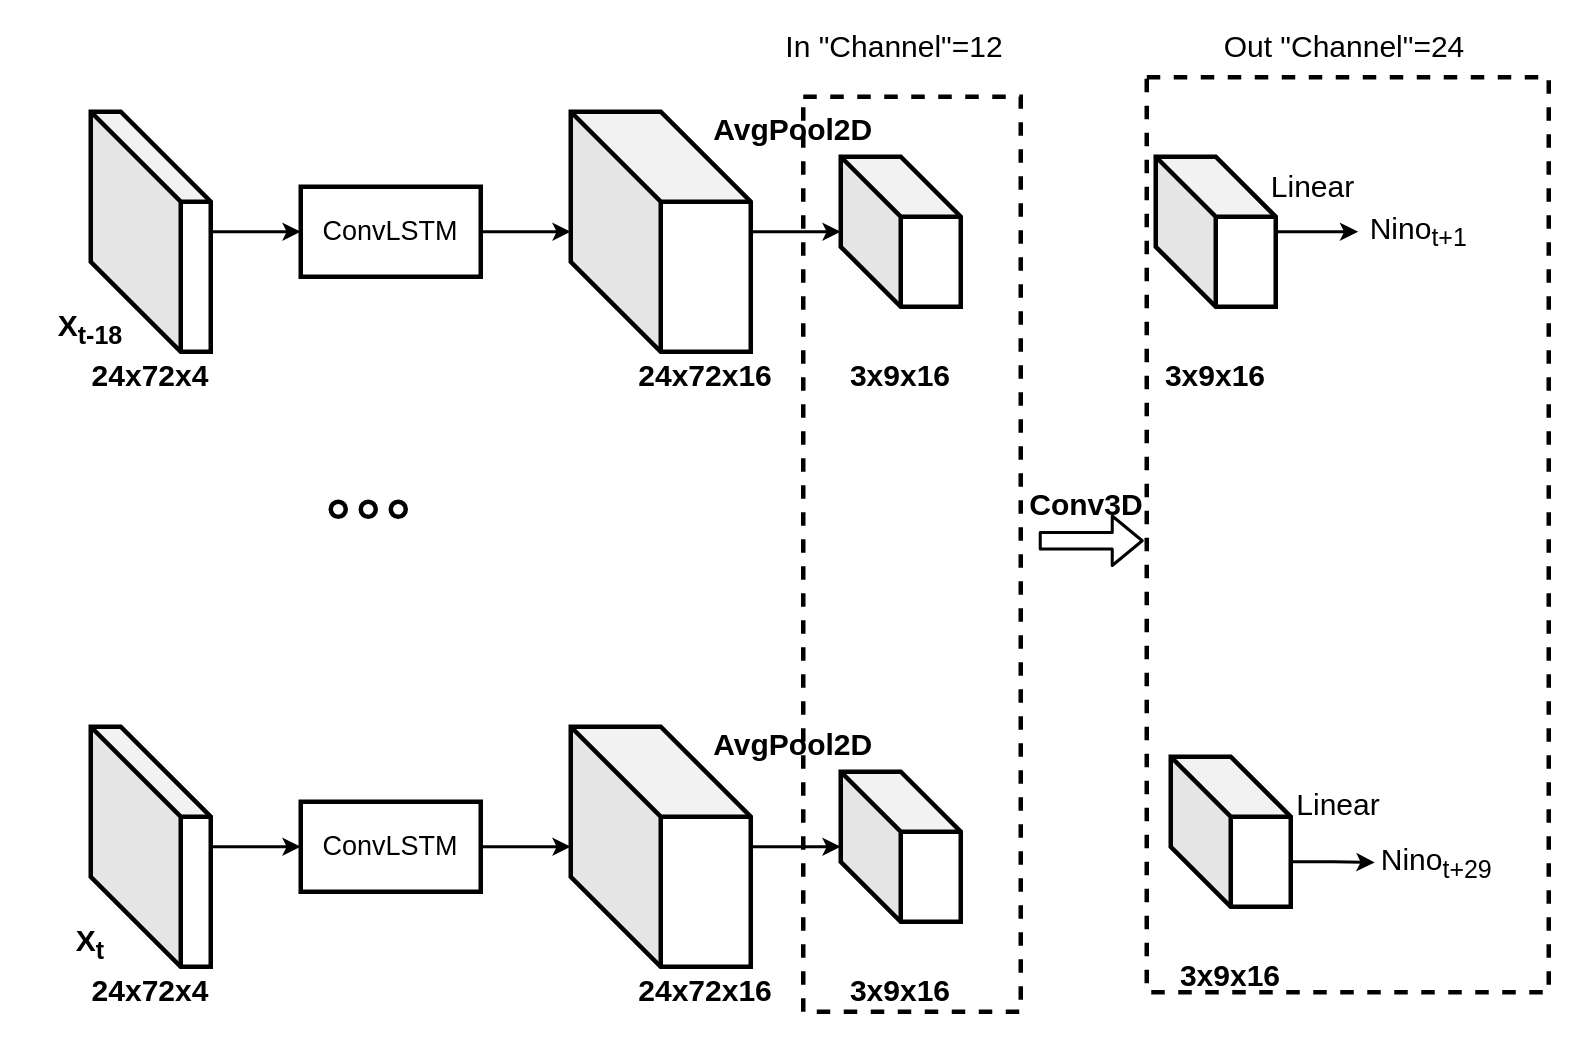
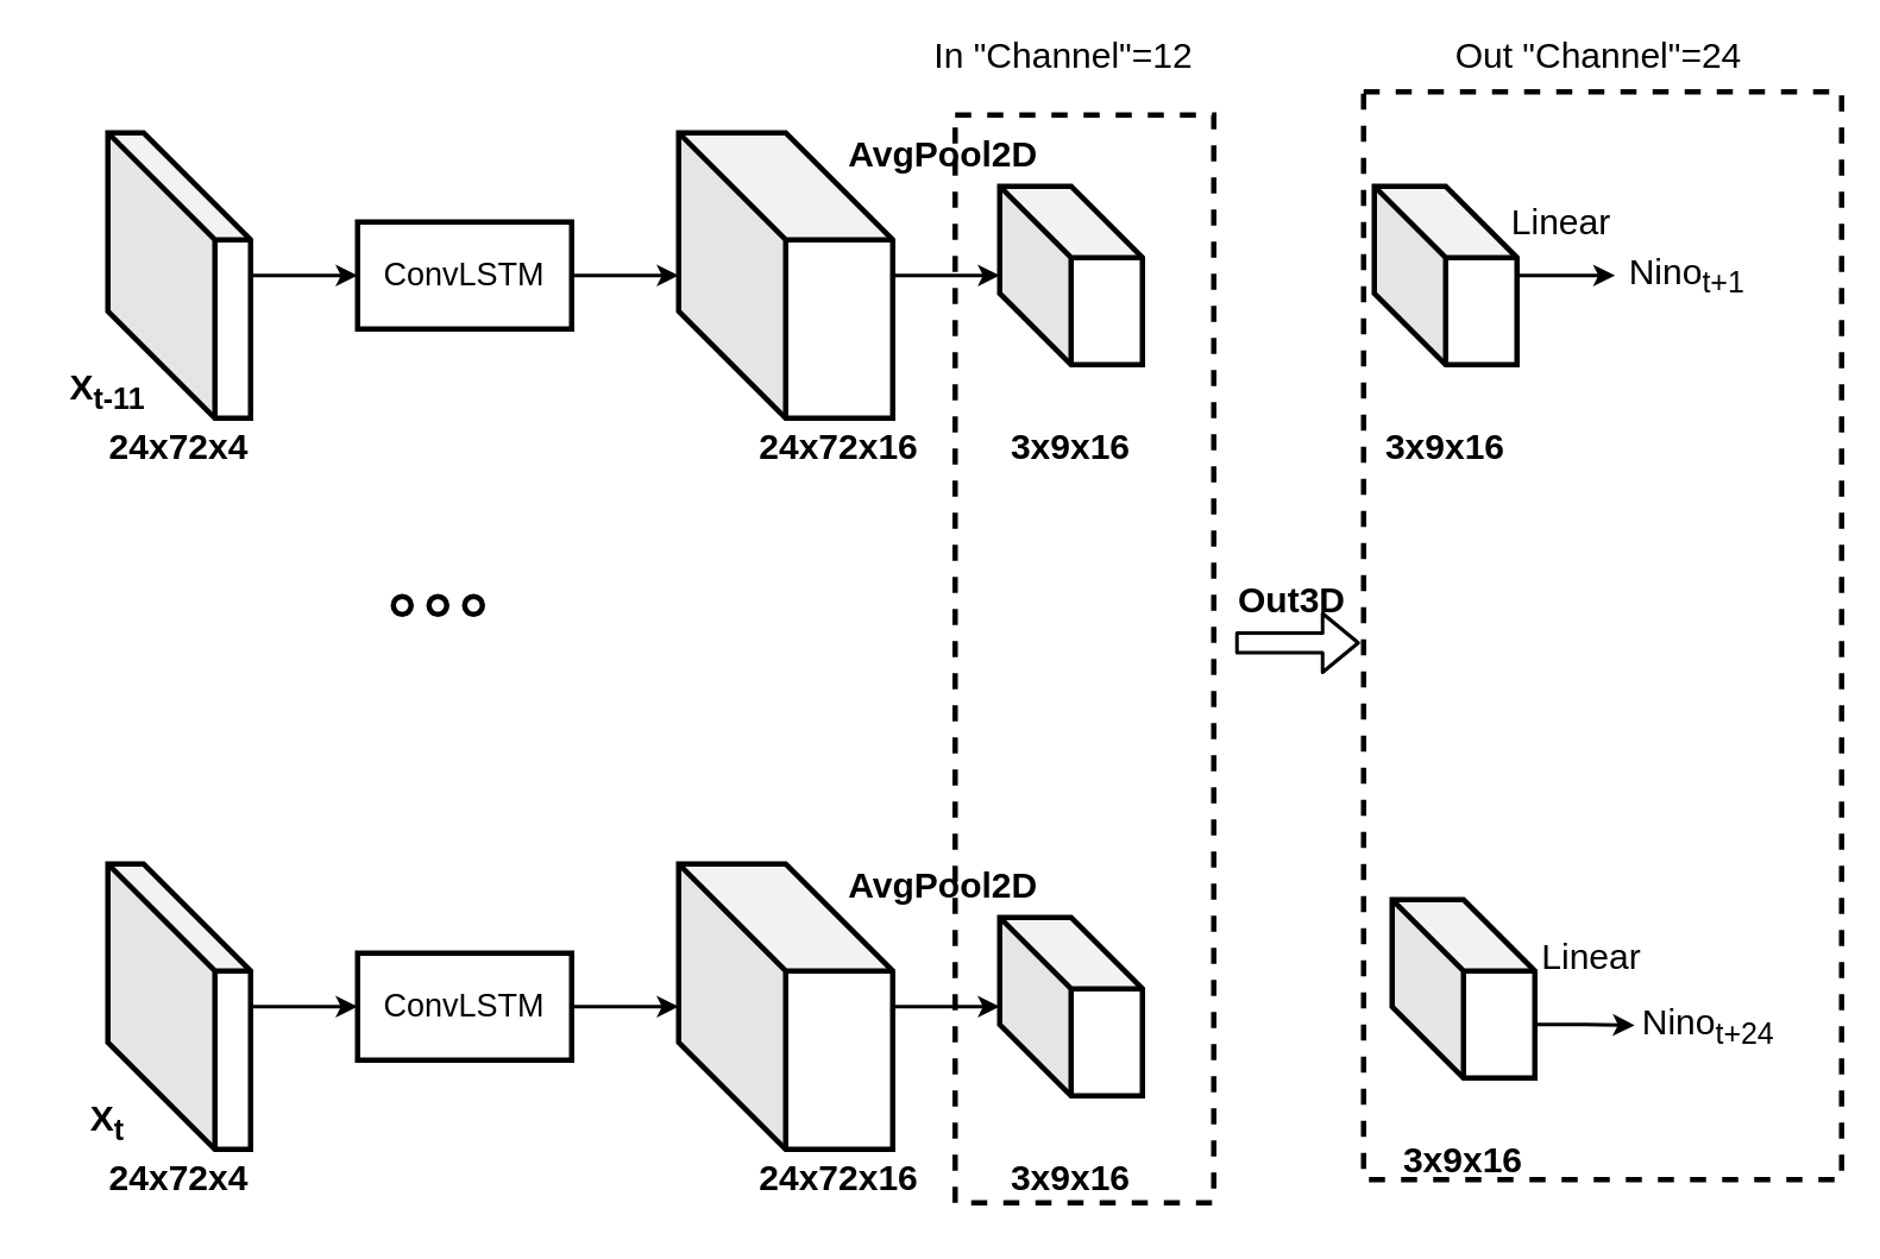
  <mxCell id="0" />
  <mxCell id="1" parent="0" />
  <mxCell id="2" value="" style="rounded=0;whiteSpace=wrap;html=1;labelBackgroundColor=none;strokeColor=#000000;strokeWidth=3;fontSize=20;fontColor=#000000;fillColor=none;dashed=1;" vertex="1" parent="1"><mxGeometry x="764" y="51" width="268" height="610" as="geometry" /></mxCell>
  <mxCell id="3" value="" style="edgeStyle=orthogonalEdgeStyle;rounded=0;orthogonalLoop=1;jettySize=auto;html=1;strokeColor=#000000;strokeWidth=2;" edge="1" parent="1" source="4" target="6"><mxGeometry relative="1" as="geometry" /></mxCell>
  <mxCell id="4" value="" style="shape=cube;whiteSpace=wrap;html=1;boundedLbl=1;backgroundOutline=1;darkOpacity=0.05;darkOpacity2=0.1;strokeColor=#000000;strokeWidth=3;fillColor=none;size=60;" vertex="1" parent="1"><mxGeometry x="60" y="74" width="80" height="160" as="geometry" /></mxCell>
  <mxCell id="5" value="" style="edgeStyle=orthogonalEdgeStyle;rounded=0;orthogonalLoop=1;jettySize=auto;html=1;strokeColor=#000000;strokeWidth=2;" edge="1" parent="1" source="6" target="10"><mxGeometry relative="1" as="geometry" /></mxCell>
  <mxCell id="6" value="&lt;font color=&quot;#000000&quot; style=&quot;font-size: 18px&quot;&gt;ConvLSTM&lt;/font&gt;" style="whiteSpace=wrap;html=1;strokeColor=#000000;strokeWidth=3;fillColor=none;" vertex="1" parent="1"><mxGeometry x="200" y="124" width="120" height="60" as="geometry" /></mxCell>
- <mxCell id="7" value="&lt;font color=&quot;#000000&quot; size=&quot;1&quot;&gt;&lt;b style=&quot;font-size: 20px&quot;&gt;X&lt;sub&gt;t-18&lt;/sub&gt;&lt;/b&gt;&lt;/font&gt;" style="text;html=1;strokeColor=none;fillColor=none;align=center;verticalAlign=middle;whiteSpace=wrap;rounded=0;" vertex="1" parent="1"><mxGeometry x="20" y="194" width="80" height="50" as="geometry" /></mxCell>
+ <mxCell id="7" value="&lt;font color=&quot;#000000&quot; size=&quot;1&quot;&gt;&lt;b style=&quot;font-size: 20px&quot;&gt;X&lt;sub&gt;t-11&lt;/sub&gt;&lt;/b&gt;&lt;/font&gt;" style="text;html=1;strokeColor=none;fillColor=none;align=center;verticalAlign=middle;whiteSpace=wrap;rounded=0;" vertex="1" parent="1"><mxGeometry x="20" y="194" width="80" height="50" as="geometry" /></mxCell>
  <mxCell id="8" value="" style="edgeStyle=orthogonalEdgeStyle;rounded=0;orthogonalLoop=1;jettySize=auto;html=1;strokeColor=#000000;strokeWidth=2;" edge="1" parent="1" source="10" target="13"><mxGeometry relative="1" as="geometry" /></mxCell>
  <mxCell id="9" value="&lt;font style=&quot;font-size: 20px;&quot;&gt;&lt;b style=&quot;font-size: 20px;&quot;&gt;AvgPool2D&lt;/b&gt;&lt;/font&gt;" style="edgeLabel;html=1;align=center;verticalAlign=middle;resizable=0;points=[];labelBackgroundColor=none;fontColor=#000000;fontSize=20;" vertex="1" connectable="0" parent="8"><mxGeometry x="-0.144" relative="1" as="geometry"><mxPoint x="1.33" y="-70" as="offset" /></mxGeometry></mxCell>
  <mxCell id="10" value="" style="shape=cube;whiteSpace=wrap;html=1;boundedLbl=1;backgroundOutline=1;darkOpacity=0.05;darkOpacity2=0.1;strokeColor=#000000;strokeWidth=3;fillColor=none;size=60;" vertex="1" parent="1"><mxGeometry x="380" y="74" width="120" height="160" as="geometry" /></mxCell>
  <mxCell id="11" value="&lt;font color=&quot;#000000&quot;&gt;&lt;span style=&quot;font-size: 20px&quot;&gt;&lt;b&gt;24x72x4&lt;/b&gt;&lt;/span&gt;&lt;/font&gt;" style="text;html=1;strokeColor=none;fillColor=none;align=center;verticalAlign=middle;whiteSpace=wrap;rounded=0;" vertex="1" parent="1"><mxGeometry x="60" y="224" width="80" height="50" as="geometry" /></mxCell>
  <mxCell id="12" value="&lt;font color=&quot;#000000&quot;&gt;&lt;span style=&quot;font-size: 20px&quot;&gt;&lt;b&gt;24x72x16&lt;/b&gt;&lt;/span&gt;&lt;/font&gt;" style="text;html=1;strokeColor=none;fillColor=none;align=center;verticalAlign=middle;whiteSpace=wrap;rounded=0;" vertex="1" parent="1"><mxGeometry x="430" y="224" width="80" height="50" as="geometry" /></mxCell>
  <mxCell id="13" value="" style="shape=cube;whiteSpace=wrap;html=1;boundedLbl=1;backgroundOutline=1;darkOpacity=0.05;darkOpacity2=0.1;strokeColor=#000000;strokeWidth=3;fillColor=none;size=40;" vertex="1" parent="1"><mxGeometry x="560" y="104" width="80" height="100" as="geometry" /></mxCell>
  <mxCell id="14" value="&lt;font color=&quot;#000000&quot;&gt;&lt;span style=&quot;font-size: 20px&quot;&gt;&lt;b&gt;3x9x16&lt;/b&gt;&lt;/span&gt;&lt;/font&gt;" style="text;html=1;strokeColor=none;fillColor=none;align=center;verticalAlign=middle;whiteSpace=wrap;rounded=0;" vertex="1" parent="1"><mxGeometry x="560" y="224" width="80" height="50" as="geometry" /></mxCell>
  <mxCell id="15" value="" style="edgeStyle=orthogonalEdgeStyle;rounded=0;orthogonalLoop=1;jettySize=auto;html=1;strokeColor=#000000;strokeWidth=2;fontSize=20;fontColor=#000000;entryX=0;entryY=0.5;entryDx=0;entryDy=0;" edge="1" parent="1" source="16" target="39"><mxGeometry relative="1" as="geometry"><mxPoint x="900" y="154" as="targetPoint" /></mxGeometry></mxCell>
  <mxCell id="16" value="" style="shape=cube;whiteSpace=wrap;html=1;boundedLbl=1;backgroundOutline=1;darkOpacity=0.05;darkOpacity2=0.1;strokeColor=#000000;strokeWidth=3;fillColor=none;size=40;" vertex="1" parent="1"><mxGeometry x="770" y="104" width="80" height="100" as="geometry" /></mxCell>
  <mxCell id="17" value="&lt;font color=&quot;#000000&quot;&gt;&lt;span style=&quot;font-size: 20px&quot;&gt;&lt;b&gt;3x9x16&lt;/b&gt;&lt;/span&gt;&lt;/font&gt;" style="text;html=1;strokeColor=none;fillColor=none;align=center;verticalAlign=middle;whiteSpace=wrap;rounded=0;" vertex="1" parent="1"><mxGeometry x="770" y="224" width="80" height="50" as="geometry" /></mxCell>
  <mxCell id="18" value="" style="edgeStyle=orthogonalEdgeStyle;rounded=0;orthogonalLoop=1;jettySize=auto;html=1;strokeColor=#000000;strokeWidth=2;" edge="1" parent="1" source="19" target="21"><mxGeometry relative="1" as="geometry" /></mxCell>
  <mxCell id="19" value="" style="shape=cube;whiteSpace=wrap;html=1;boundedLbl=1;backgroundOutline=1;darkOpacity=0.05;darkOpacity2=0.1;strokeColor=#000000;strokeWidth=3;fillColor=none;size=60;" vertex="1" parent="1"><mxGeometry x="60" y="484" width="80" height="160" as="geometry" /></mxCell>
  <mxCell id="20" value="" style="edgeStyle=orthogonalEdgeStyle;rounded=0;orthogonalLoop=1;jettySize=auto;html=1;strokeColor=#000000;strokeWidth=2;" edge="1" parent="1" source="21" target="25"><mxGeometry relative="1" as="geometry" /></mxCell>
  <mxCell id="21" value="&lt;font color=&quot;#000000&quot; style=&quot;font-size: 18px&quot;&gt;ConvLSTM&lt;/font&gt;" style="whiteSpace=wrap;html=1;strokeColor=#000000;strokeWidth=3;fillColor=none;" vertex="1" parent="1"><mxGeometry x="200" y="534" width="120" height="60" as="geometry" /></mxCell>
  <mxCell id="22" value="&lt;font color=&quot;#000000&quot; size=&quot;1&quot;&gt;&lt;b style=&quot;font-size: 20px&quot;&gt;X&lt;sub&gt;t&lt;/sub&gt;&lt;/b&gt;&lt;/font&gt;" style="text;html=1;strokeColor=none;fillColor=none;align=center;verticalAlign=middle;whiteSpace=wrap;rounded=0;" vertex="1" parent="1"><mxGeometry x="20" y="604" width="80" height="50" as="geometry" /></mxCell>
  <mxCell id="23" value="" style="edgeStyle=orthogonalEdgeStyle;rounded=0;orthogonalLoop=1;jettySize=auto;html=1;strokeColor=#000000;strokeWidth=2;" edge="1" parent="1" source="25" target="28"><mxGeometry relative="1" as="geometry" /></mxCell>
  <mxCell id="24" value="&lt;font style=&quot;font-size: 20px;&quot;&gt;&lt;b style=&quot;font-size: 20px;&quot;&gt;AvgPool2D&lt;/b&gt;&lt;/font&gt;" style="edgeLabel;html=1;align=center;verticalAlign=middle;resizable=0;points=[];labelBackgroundColor=none;fontColor=#000000;fontSize=20;" vertex="1" connectable="0" parent="23"><mxGeometry x="-0.144" relative="1" as="geometry"><mxPoint x="1.33" y="-70" as="offset" /></mxGeometry></mxCell>
  <mxCell id="25" value="" style="shape=cube;whiteSpace=wrap;html=1;boundedLbl=1;backgroundOutline=1;darkOpacity=0.05;darkOpacity2=0.1;strokeColor=#000000;strokeWidth=3;fillColor=none;size=60;" vertex="1" parent="1"><mxGeometry x="380" y="484" width="120" height="160" as="geometry" /></mxCell>
  <mxCell id="26" value="&lt;font color=&quot;#000000&quot;&gt;&lt;span style=&quot;font-size: 20px&quot;&gt;&lt;b&gt;24x72x4&lt;/b&gt;&lt;/span&gt;&lt;/font&gt;" style="text;html=1;strokeColor=none;fillColor=none;align=center;verticalAlign=middle;whiteSpace=wrap;rounded=0;" vertex="1" parent="1"><mxGeometry x="60" y="634" width="80" height="50" as="geometry" /></mxCell>
  <mxCell id="27" value="&lt;font color=&quot;#000000&quot;&gt;&lt;span style=&quot;font-size: 20px&quot;&gt;&lt;b&gt;24x72x16&lt;/b&gt;&lt;/span&gt;&lt;/font&gt;" style="text;html=1;strokeColor=none;fillColor=none;align=center;verticalAlign=middle;whiteSpace=wrap;rounded=0;" vertex="1" parent="1"><mxGeometry x="430" y="634" width="80" height="50" as="geometry" /></mxCell>
  <mxCell id="28" value="" style="shape=cube;whiteSpace=wrap;html=1;boundedLbl=1;backgroundOutline=1;darkOpacity=0.05;darkOpacity2=0.1;strokeColor=#000000;strokeWidth=3;fillColor=none;size=40;" vertex="1" parent="1"><mxGeometry x="560" y="514" width="80" height="100" as="geometry" /></mxCell>
  <mxCell id="29" value="&lt;font color=&quot;#000000&quot;&gt;&lt;span style=&quot;font-size: 20px&quot;&gt;&lt;b&gt;3x9x16&lt;/b&gt;&lt;/span&gt;&lt;/font&gt;" style="text;html=1;strokeColor=none;fillColor=none;align=center;verticalAlign=middle;whiteSpace=wrap;rounded=0;" vertex="1" parent="1"><mxGeometry x="560" y="634" width="80" height="50" as="geometry" /></mxCell>
  <mxCell id="30" value="" style="ellipse;whiteSpace=wrap;html=1;aspect=fixed;labelBackgroundColor=none;strokeColor=#000000;strokeWidth=3;fontSize=20;fontColor=#000000;" vertex="1" parent="1"><mxGeometry x="220" y="334" width="10" height="10" as="geometry" /></mxCell>
  <mxCell id="31" value="" style="ellipse;whiteSpace=wrap;html=1;aspect=fixed;labelBackgroundColor=none;strokeColor=#000000;strokeWidth=3;fontSize=20;fontColor=#000000;" vertex="1" parent="1"><mxGeometry x="240" y="334" width="10" height="10" as="geometry" /></mxCell>
  <mxCell id="32" value="" style="ellipse;whiteSpace=wrap;html=1;aspect=fixed;labelBackgroundColor=none;strokeColor=#000000;strokeWidth=3;fontSize=20;fontColor=#000000;" vertex="1" parent="1"><mxGeometry x="260" y="334" width="10" height="10" as="geometry" /></mxCell>
  <mxCell id="33" value="" style="rounded=0;whiteSpace=wrap;html=1;labelBackgroundColor=none;strokeColor=#000000;strokeWidth=3;fontSize=20;fontColor=#000000;fillColor=none;dashed=1;" vertex="1" parent="1"><mxGeometry x="535" y="64" width="145" height="610" as="geometry" /></mxCell>
- <mxCell id="34" value="&lt;font color=&quot;#000000&quot;&gt;&lt;span style=&quot;font-size: 20px&quot;&gt;&lt;b&gt;Conv3D&lt;/b&gt;&lt;/span&gt;&lt;/font&gt;" style="text;html=1;strokeColor=none;fillColor=none;align=center;verticalAlign=middle;whiteSpace=wrap;rounded=0;" vertex="1" parent="1"><mxGeometry x="684" y="310" width="80" height="50" as="geometry" /></mxCell>
+ <mxCell id="34" value="&lt;font color=&quot;#000000&quot;&gt;&lt;span style=&quot;font-size: 20px&quot;&gt;&lt;b&gt;Out3D&lt;/b&gt;&lt;/span&gt;&lt;/font&gt;" style="text;html=1;strokeColor=none;fillColor=none;align=center;verticalAlign=middle;whiteSpace=wrap;rounded=0;" vertex="1" parent="1"><mxGeometry x="684" y="310" width="80" height="50" as="geometry" /></mxCell>
  <mxCell id="35" value="" style="shape=flexArrow;endArrow=classic;html=1;strokeColor=#000000;strokeWidth=2;fontSize=20;fontColor=#000000;" edge="1" parent="1"><mxGeometry width="50" height="50" relative="1" as="geometry"><mxPoint x="692" y="360" as="sourcePoint" /><mxPoint x="762" y="360" as="targetPoint" /></mxGeometry></mxCell>
  <mxCell id="36" style="edgeStyle=orthogonalEdgeStyle;rounded=0;orthogonalLoop=1;jettySize=auto;html=1;exitX=0;exitY=0;exitDx=80;exitDy=70;exitPerimeter=0;strokeColor=#000000;strokeWidth=2;fontSize=20;fontColor=#000000;" edge="1" parent="1" source="37" target="40"><mxGeometry relative="1" as="geometry" /></mxCell>
  <mxCell id="37" value="" style="shape=cube;whiteSpace=wrap;html=1;boundedLbl=1;backgroundOutline=1;darkOpacity=0.05;darkOpacity2=0.1;strokeColor=#000000;strokeWidth=3;fillColor=none;size=40;" vertex="1" parent="1"><mxGeometry x="780" y="504" width="80" height="100" as="geometry" /></mxCell>
  <mxCell id="38" value="&lt;font color=&quot;#000000&quot;&gt;&lt;span style=&quot;font-size: 20px&quot;&gt;&lt;b&gt;3x9x16&lt;/b&gt;&lt;/span&gt;&lt;/font&gt;" style="text;html=1;strokeColor=none;fillColor=none;align=center;verticalAlign=middle;whiteSpace=wrap;rounded=0;" vertex="1" parent="1"><mxGeometry x="780" y="624" width="80" height="50" as="geometry" /></mxCell>
  <mxCell id="39" value="Nino&lt;sub&gt;t+1&lt;/sub&gt;" style="text;html=1;strokeColor=none;fillColor=none;align=center;verticalAlign=middle;whiteSpace=wrap;rounded=0;dashed=1;labelBackgroundColor=none;fontSize=20;fontColor=#000000;" vertex="1" parent="1"><mxGeometry x="905" y="132.5" width="81" height="43" as="geometry" /></mxCell>
- <mxCell id="40" value="Nino&lt;sub&gt;t+29&lt;br&gt;&lt;/sub&gt;" style="text;html=1;strokeColor=none;fillColor=none;align=center;verticalAlign=middle;whiteSpace=wrap;rounded=0;dashed=1;labelBackgroundColor=none;fontSize=20;fontColor=#000000;" vertex="1" parent="1"><mxGeometry x="916" y="552" width="83" height="45" as="geometry" /></mxCell>
+ <mxCell id="40" value="Nino&lt;sub&gt;t+24&lt;br&gt;&lt;/sub&gt;" style="text;html=1;strokeColor=none;fillColor=none;align=center;verticalAlign=middle;whiteSpace=wrap;rounded=0;dashed=1;labelBackgroundColor=none;fontSize=20;fontColor=#000000;" vertex="1" parent="1"><mxGeometry x="916" y="552" width="83" height="45" as="geometry" /></mxCell>
  <mxCell id="41" value="In &quot;Channel&quot;=12" style="text;html=1;strokeColor=none;fillColor=none;align=center;verticalAlign=middle;whiteSpace=wrap;rounded=0;dashed=1;labelBackgroundColor=none;fontSize=20;fontColor=#000000;" vertex="1" parent="1"><mxGeometry x="518" y="20" width="156" height="20" as="geometry" /></mxCell>
  <mxCell id="42" value="Out &quot;Channel&quot;=24" style="text;html=1;strokeColor=none;fillColor=none;align=center;verticalAlign=middle;whiteSpace=wrap;rounded=0;dashed=1;labelBackgroundColor=none;fontSize=20;fontColor=#000000;" vertex="1" parent="1"><mxGeometry x="806" y="20" width="180" height="20" as="geometry" /></mxCell>
  <mxCell id="43" value="Linear" style="text;html=1;strokeColor=none;fillColor=none;align=center;verticalAlign=middle;whiteSpace=wrap;rounded=0;dashed=1;labelBackgroundColor=none;fontSize=20;fontColor=#000000;" vertex="1" parent="1"><mxGeometry x="855" y="113" width="40" height="20" as="geometry" /></mxCell>
  <mxCell id="44" value="Linear" style="text;html=1;strokeColor=none;fillColor=none;align=center;verticalAlign=middle;whiteSpace=wrap;rounded=0;dashed=1;labelBackgroundColor=none;fontSize=20;fontColor=#000000;" vertex="1" parent="1"><mxGeometry x="872" y="525" width="40" height="20" as="geometry" /></mxCell>
